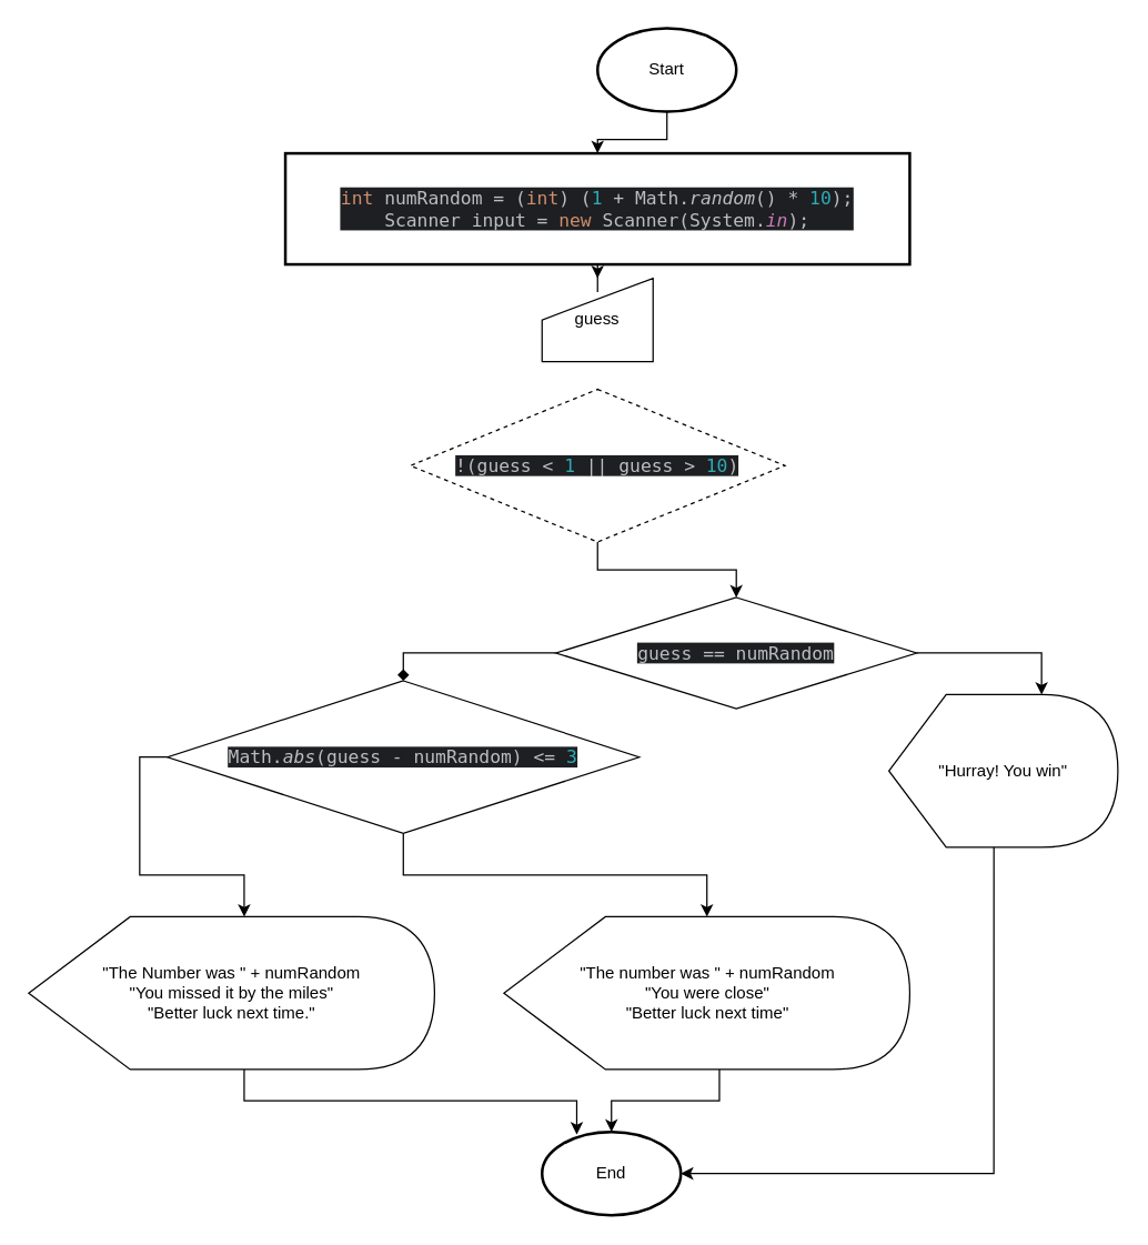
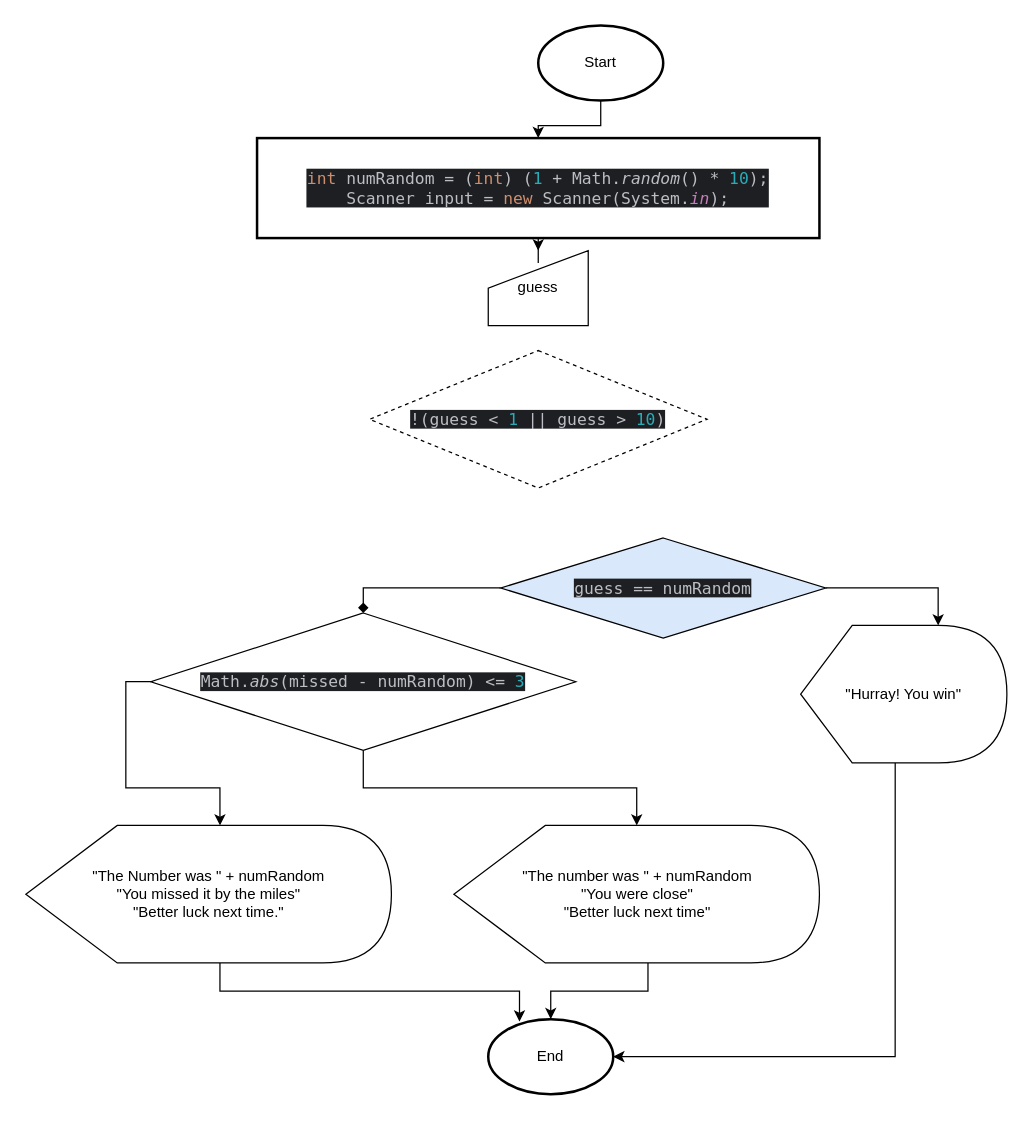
  <mxCell id="0" />
  <mxCell id="1" parent="0" />
  <mxCell id="2" value="" style="edgeStyle=orthogonalEdgeStyle;rounded=0;orthogonalLoop=1;jettySize=auto;html=1;" edge="1" parent="1" source="3" target="5"><mxGeometry relative="1" as="geometry" /></mxCell>
  <mxCell id="3" value="Start" style="strokeWidth=2;html=1;shape=mxgraph.flowchart.start_1;whiteSpace=wrap;" vertex="1" parent="1"><mxGeometry x="430" y="20" width="100" height="60" as="geometry" /></mxCell>
  <mxCell id="4" value="" style="edgeStyle=orthogonalEdgeStyle;rounded=0;orthogonalLoop=1;jettySize=auto;html=1;" edge="1" parent="1" source="5" target="6"><mxGeometry relative="1" as="geometry" /></mxCell>
  <mxCell id="5" value="&lt;div style=&quot;background-color:#1e1f22;color:#bcbec4&quot;&gt;&lt;pre style=&quot;font-family:'JetBrains Mono',monospace;font-size:9.8pt;&quot;&gt;&lt;span style=&quot;color:#cf8e6d;&quot;&gt;int &lt;/span&gt;numRandom = (&lt;span style=&quot;color:#cf8e6d;&quot;&gt;int&lt;/span&gt;) (&lt;span style=&quot;color:#2aacb8;&quot;&gt;1 &lt;/span&gt;+ Math.&lt;span style=&quot;font-style:italic;&quot;&gt;random&lt;/span&gt;() * &lt;span style=&quot;color:#2aacb8;&quot;&gt;10&lt;/span&gt;);&lt;br&gt;Scanner input = &lt;span style=&quot;color:#cf8e6d;&quot;&gt;new &lt;/span&gt;Scanner(System.&lt;span style=&quot;color:#c77dbb;font-style:italic;&quot;&gt;in&lt;/span&gt;);&lt;/pre&gt;&lt;/div&gt;" style="whiteSpace=wrap;html=1;strokeWidth=2;" vertex="1" parent="1"><mxGeometry x="205" y="110" width="450" height="80" as="geometry" /></mxCell>
  <mxCell id="6" value="guess" style="shape=manualInput;whiteSpace=wrap;html=1;" vertex="1" parent="1"><mxGeometry x="390" y="200" width="80" height="60" as="geometry" /></mxCell>
- <mxCell id="7" value="" style="edgeStyle=orthogonalEdgeStyle;rounded=0;orthogonalLoop=1;jettySize=auto;html=1;" edge="1" parent="1" source="8" target="10"><mxGeometry relative="1" as="geometry" /></mxCell>
  <mxCell id="8" value="&lt;div style=&quot;background-color:#1e1f22;color:#bcbec4&quot;&gt;&lt;pre style=&quot;font-family:'JetBrains Mono',monospace;font-size:9.8pt;&quot;&gt;!(guess &amp;lt; &lt;span style=&quot;color:#2aacb8;&quot;&gt;1 &lt;/span&gt;|| guess &amp;gt; &lt;span style=&quot;color:#2aacb8;&quot;&gt;10&lt;/span&gt;)&lt;/pre&gt;&lt;/div&gt;" style="rhombus;whiteSpace=wrap;html=1;dashed=1;" vertex="1" parent="1"><mxGeometry x="295" y="280" width="270" height="110" as="geometry" /></mxCell>
  <mxCell id="9" style="edgeStyle=orthogonalEdgeStyle;rounded=0;orthogonalLoop=1;jettySize=auto;html=1;exitX=0;exitY=0.5;exitDx=0;exitDy=0;endArrow=diamond;" edge="1" parent="1" source="10" target="12"><mxGeometry relative="1" as="geometry" /></mxCell>
- <mxCell id="10" value="&lt;div style=&quot;background-color:#1e1f22;color:#bcbec4&quot;&gt;&lt;pre style=&quot;font-family:'JetBrains Mono',monospace;font-size:9.8pt;&quot;&gt;guess == numRandom&lt;/pre&gt;&lt;/div&gt;" style="rhombus;whiteSpace=wrap;html=1;" vertex="1" parent="1"><mxGeometry x="400" y="430" width="260" height="80" as="geometry" /></mxCell>
+ <mxCell id="10" value="&lt;div style=&quot;background-color:#1e1f22;color:#bcbec4&quot;&gt;&lt;pre style=&quot;font-family:'JetBrains Mono',monospace;font-size:9.8pt;&quot;&gt;guess == numRandom&lt;/pre&gt;&lt;/div&gt;" style="rhombus;whiteSpace=wrap;html=1;fillColor=#dae8fc;" vertex="1" parent="1"><mxGeometry x="400" y="430" width="260" height="80" as="geometry" /></mxCell>
  <mxCell id="11" value="" style="edgeStyle=orthogonalEdgeStyle;rounded=0;orthogonalLoop=1;jettySize=auto;html=1;" edge="1" parent="1" source="12" target="16"><mxGeometry relative="1" as="geometry" /></mxCell>
- <mxCell id="12" value="&lt;div style=&quot;background-color:#1e1f22;color:#bcbec4&quot;&gt;&lt;pre style=&quot;font-family:'JetBrains Mono',monospace;font-size:9.8pt;&quot;&gt;Math.&lt;span style=&quot;font-style:italic;&quot;&gt;abs&lt;/span&gt;(guess - numRandom) &amp;lt;= &lt;span style=&quot;color:#2aacb8;&quot;&gt;3&lt;/span&gt;&lt;/pre&gt;&lt;/div&gt;" style="rhombus;whiteSpace=wrap;html=1;" vertex="1" parent="1"><mxGeometry x="120" y="490" width="340" height="110" as="geometry" /></mxCell>
+ <mxCell id="12" value="&lt;div style=&quot;background-color:#1e1f22;color:#bcbec4&quot;&gt;&lt;pre style=&quot;font-family:'JetBrains Mono',monospace;font-size:9.8pt;&quot;&gt;Math.&lt;span style=&quot;font-style:italic;&quot;&gt;abs&lt;/span&gt;(missed - numRandom) &amp;lt;= &lt;span style=&quot;color:#2aacb8;&quot;&gt;3&lt;/span&gt;&lt;/pre&gt;&lt;/div&gt;" style="rhombus;whiteSpace=wrap;html=1;" vertex="1" parent="1"><mxGeometry x="120" y="490" width="340" height="110" as="geometry" /></mxCell>
  <mxCell id="13" value="&quot;Hurray! You win&quot;" style="shape=display;whiteSpace=wrap;html=1;" vertex="1" parent="1"><mxGeometry x="640" y="500" width="165" height="110" as="geometry" /></mxCell>
  <mxCell id="14" style="edgeStyle=orthogonalEdgeStyle;rounded=0;orthogonalLoop=1;jettySize=auto;html=1;exitX=1;exitY=0.5;exitDx=0;exitDy=0;entryX=0;entryY=0;entryDx=110;entryDy=0;entryPerimeter=0;" edge="1" parent="1" source="10" target="13"><mxGeometry relative="1" as="geometry" /></mxCell>
  <mxCell id="15" style="edgeStyle=orthogonalEdgeStyle;rounded=0;orthogonalLoop=1;jettySize=auto;html=1;exitX=0;exitY=0;exitDx=155.312;exitDy=110;exitPerimeter=0;" edge="1" parent="1" source="16" target="19"><mxGeometry relative="1" as="geometry" /></mxCell>
  <mxCell id="16" value="&quot;The number was &quot; + numRandom&lt;div&gt;&quot;You were close&quot;&lt;/div&gt;&lt;div&gt;&quot;Better luck next time&quot;&lt;/div&gt;" style="shape=display;whiteSpace=wrap;html=1;" vertex="1" parent="1"><mxGeometry x="362.5" y="660" width="292.5" height="110" as="geometry" /></mxCell>
  <mxCell id="17" value="&quot;The Number was &quot; + numRandom&lt;div&gt;&quot;You missed it by the miles&quot;&lt;/div&gt;&lt;div&gt;&quot;Better luck next time.&quot;&lt;/div&gt;" style="shape=display;whiteSpace=wrap;html=1;" vertex="1" parent="1"><mxGeometry y="660" width="292.5" height="110" as="geometry" x="20" /></mxCell>
  <mxCell id="18" style="edgeStyle=orthogonalEdgeStyle;rounded=0;orthogonalLoop=1;jettySize=auto;html=1;exitX=0;exitY=0.5;exitDx=0;exitDy=0;entryX=0;entryY=0;entryDx=155.312;entryDy=0;entryPerimeter=0;" edge="1" parent="1" source="12" target="17"><mxGeometry relative="1" as="geometry" /></mxCell>
  <mxCell id="19" value="End" style="strokeWidth=2;html=1;shape=mxgraph.flowchart.start_1;whiteSpace=wrap;" vertex="1" parent="1"><mxGeometry x="390" y="815" width="100" height="60" as="geometry" /></mxCell>
  <mxCell id="20" style="edgeStyle=orthogonalEdgeStyle;rounded=0;orthogonalLoop=1;jettySize=auto;html=1;exitX=0;exitY=0;exitDx=155.312;exitDy=110;exitPerimeter=0;entryX=0.25;entryY=0.033;entryDx=0;entryDy=0;entryPerimeter=0;" edge="1" parent="1" source="17" target="19"><mxGeometry relative="1" as="geometry" /></mxCell>
  <mxCell id="21" style="edgeStyle=orthogonalEdgeStyle;rounded=0;orthogonalLoop=1;jettySize=auto;html=1;exitX=0;exitY=0;exitDx=75.625;exitDy=110;exitPerimeter=0;entryX=1;entryY=0.5;entryDx=0;entryDy=0;entryPerimeter=0;" edge="1" parent="1" source="13" target="19"><mxGeometry relative="1" as="geometry" /></mxCell>
